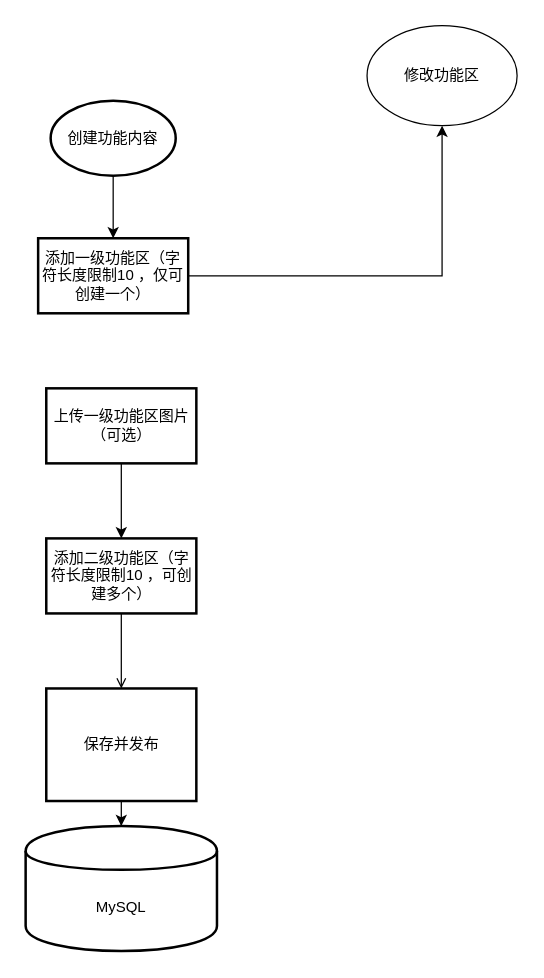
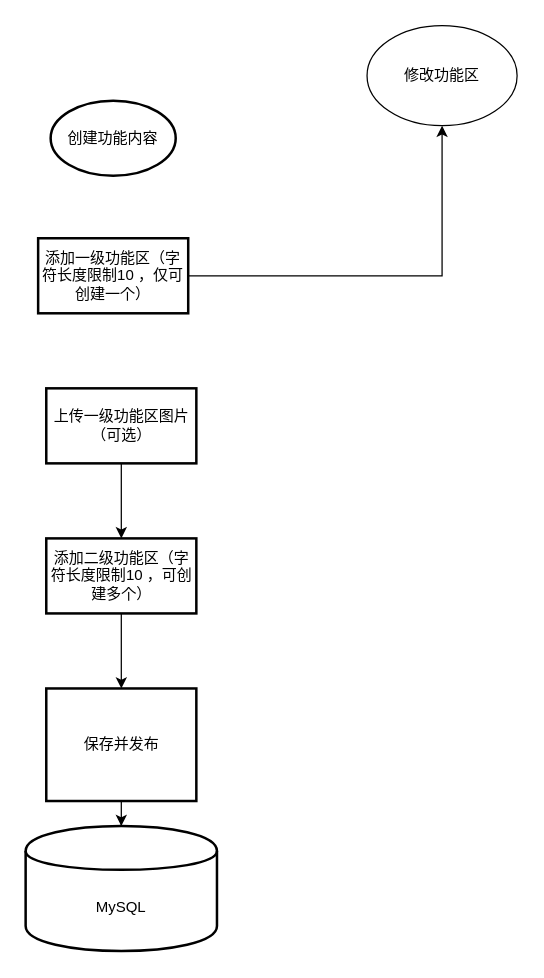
  <mxCell id="0" />
  <mxCell id="1" parent="0" />
- <mxCell id="2" value="" style="edgeStyle=orthogonalEdgeStyle;rounded=0;orthogonalLoop=1;jettySize=auto;html=1;" edge="1" parent="1" source="3" target="5"><mxGeometry relative="1" as="geometry" /></mxCell>
  <mxCell id="3" value="创建功能内容" style="strokeWidth=2;html=1;shape=mxgraph.flowchart.start_1;whiteSpace=wrap;" vertex="1" parent="1"><mxGeometry x="40" y="80" width="100" height="60" as="geometry" /></mxCell>
  <mxCell id="4" value="" style="edgeStyle=orthogonalEdgeStyle;rounded=0;orthogonalLoop=1;jettySize=auto;html=1;" edge="1" parent="1" source="5" target="13"><mxGeometry relative="1" as="geometry" /></mxCell>
  <mxCell id="5" value="添加一级功能区（字符长度限制10 ，仅可创建一个）" style="whiteSpace=wrap;html=1;strokeWidth=2;" vertex="1" parent="1"><mxGeometry x="30" y="190" width="120" height="60" as="geometry" /></mxCell>
- <mxCell id="6" value="" style="edgeStyle=orthogonalEdgeStyle;rounded=0;orthogonalLoop=1;jettySize=auto;html=1;endArrow=open;" edge="1" parent="1" source="7" target="11"><mxGeometry relative="1" as="geometry" /></mxCell>
+ <mxCell id="6" value="" style="edgeStyle=orthogonalEdgeStyle;rounded=0;orthogonalLoop=1;jettySize=auto;html=1;" edge="1" parent="1" source="7" target="11"><mxGeometry relative="1" as="geometry" /></mxCell>
  <mxCell id="7" value="添加二级功能区（字符长度限制10 ，可创建多个）" style="whiteSpace=wrap;html=1;strokeWidth=2;" vertex="1" parent="1"><mxGeometry x="36.5" y="430" width="120" height="60" as="geometry" /></mxCell>
  <mxCell id="8" value="" style="edgeStyle=orthogonalEdgeStyle;rounded=0;orthogonalLoop=1;jettySize=auto;html=1;entryX=0.5;entryY=0;entryDx=0;entryDy=0;" edge="1" parent="1" source="9" target="7"><mxGeometry relative="1" as="geometry"><mxPoint x="293" y="490" as="targetPoint" /></mxGeometry></mxCell>
  <mxCell id="9" value="上传一级功能区图片（可选）" style="whiteSpace=wrap;html=1;strokeWidth=2;" vertex="1" parent="1"><mxGeometry x="36.5" y="310" width="120" height="60" as="geometry" /></mxCell>
  <mxCell id="10" value="" style="edgeStyle=orthogonalEdgeStyle;rounded=0;orthogonalLoop=1;jettySize=auto;html=1;" edge="1" parent="1" source="11" target="12"><mxGeometry relative="1" as="geometry" /></mxCell>
  <mxCell id="11" value="保存并发布" style="whiteSpace=wrap;html=1;strokeWidth=2;" vertex="1" parent="1"><mxGeometry x="36.5" y="550" width="120" height="90" as="geometry" /></mxCell>
  <mxCell id="12" value="MySQL" style="shape=cylinder;whiteSpace=wrap;html=1;boundedLbl=1;backgroundOutline=1;strokeWidth=2;" vertex="1" parent="1"><mxGeometry x="20" y="660" width="153" height="100" as="geometry" /></mxCell>
  <mxCell id="13" value="修改功能区" style="ellipse;whiteSpace=wrap;html=1;" vertex="1" parent="1"><mxGeometry x="293" width="120" height="80" as="geometry" y="20" /></mxCell>
